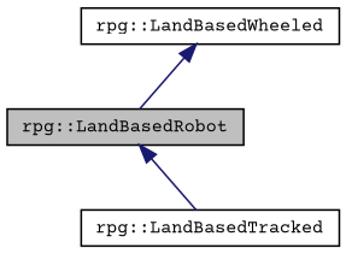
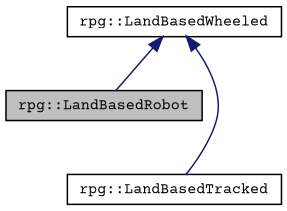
  digraph {
    fontname="Courier Prime"
    node [color=black fillcolor=white fontname="Courier Prime" fontsize=10 shape=record style=filled]
    edge [color=midnightblue dir=back fontname="Courier Prime" fontsize=10 labelfontname=Helvetica labelfontsize=10 style=solid]
    n1 [fillcolor=grey75 fontcolor=black height=0.2 label="rpg::LandBasedRobot" width=0.4]
    n2 [height=0.2 label="rpg::LandBasedTracked" width=0.4]
    n3 [height=0.2 label="rpg::LandBasedWheeled" width=0.4]
-   n1 -> n2
+   n3 -> n2
    n3 -> n1
  }
